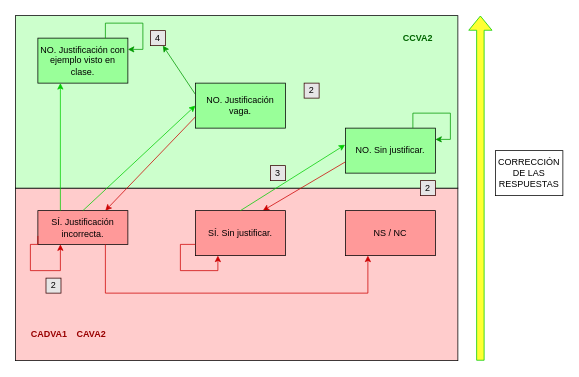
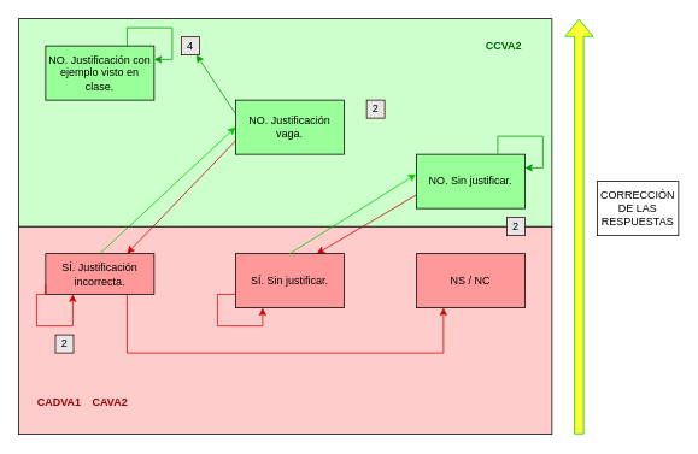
  <mxCell id="0" />
  <mxCell id="1" parent="0" />
  <mxCell id="2" value="" style="rounded=0;whiteSpace=wrap;html=1;fillColor=#FFCCCC;" parent="1" vertex="1"><mxGeometry x="20" y="250" width="590" height="230" as="geometry" /></mxCell>
  <mxCell id="3" value="" style="rounded=0;whiteSpace=wrap;html=1;fillColor=#CCFFCC;" parent="1" vertex="1"><mxGeometry x="20" y="20" width="590" height="230" as="geometry" /></mxCell>
  <mxCell id="4" value="NO. Justificación con ejemplo visto en clase." style="rounded=0;whiteSpace=wrap;html=1;fillColor=#99FF99;" parent="1" vertex="1"><mxGeometry x="50" y="50" width="120" height="60" as="geometry" /></mxCell>
  <mxCell id="5" style="rounded=0;orthogonalLoop=1;jettySize=auto;html=1;exitX=0;exitY=0.25;exitDx=0;exitDy=0;strokeColor=#009900;" edge="1" parent="1" source="6" target="28"><mxGeometry relative="1" as="geometry" /></mxCell>
  <mxCell id="6" value="NO. Justificación vaga." style="rounded=0;whiteSpace=wrap;html=1;fillColor=#99FF99;" parent="1" vertex="1"><mxGeometry x="260" y="110" width="120" height="60" as="geometry" /></mxCell>
  <mxCell id="7" style="rounded=0;orthogonalLoop=1;jettySize=auto;html=1;exitX=0;exitY=0.75;exitDx=0;exitDy=0;entryX=0.75;entryY=0;entryDx=0;entryDy=0;fillColor=#FF0000;strokeColor=#CC0000;" parent="1" source="6" target="10" edge="1"><mxGeometry relative="1" as="geometry" /></mxCell>
  <mxCell id="8" style="rounded=0;orthogonalLoop=1;jettySize=auto;html=1;exitX=0;exitY=0.75;exitDx=0;exitDy=0;entryX=0.75;entryY=0;entryDx=0;entryDy=0;strokeColor=#CC0000;" edge="1" parent="1" source="9" target="12"><mxGeometry relative="1" as="geometry" /></mxCell>
  <mxCell id="9" value="NO. Sin justificar." style="rounded=0;whiteSpace=wrap;html=1;fillColor=#99FF99;" parent="1" vertex="1"><mxGeometry x="460" y="170" width="120" height="60" as="geometry" /></mxCell>
  <mxCell id="10" value="SÍ. Justificación incorrecta." style="rounded=0;whiteSpace=wrap;html=1;fillColor=#FF9999;" parent="1" vertex="1"><mxGeometry x="50" y="280" width="120" height="45" as="geometry" /></mxCell>
  <mxCell id="11" value="NS / NC" style="rounded=0;whiteSpace=wrap;html=1;fillColor=#FF9999;" parent="1" vertex="1"><mxGeometry x="460" y="280" width="120" height="60" as="geometry" /></mxCell>
  <mxCell id="12" value="SÍ. Sin justificar." style="rounded=0;whiteSpace=wrap;html=1;fillColor=#FF9999;" parent="1" vertex="1"><mxGeometry x="260" y="280" width="120" height="60" as="geometry" /></mxCell>
- <mxCell id="13" value="" style="endArrow=classic;html=1;rounded=0;entryX=0.25;entryY=1;entryDx=0;entryDy=0;exitX=0.25;exitY=0;exitDx=0;exitDy=0;strokeColor=#00CC00;" parent="1" source="10" target="4" edge="1"><mxGeometry width="50" height="50" relative="1" as="geometry"><mxPoint x="90" y="160" as="sourcePoint" /><mxPoint x="110" y="110" as="targetPoint" /></mxGeometry></mxCell>
  <mxCell id="14" value="2" style="rounded=0;whiteSpace=wrap;html=1;strokeColor=#330000;fillColor=#E6E6E6;" parent="1" vertex="1"><mxGeometry x="405" y="110" width="20" height="20" as="geometry" /></mxCell>
  <mxCell id="15" value="2" style="rounded=0;whiteSpace=wrap;html=1;strokeColor=#330000;fillColor=#E6E6E6;" parent="1" vertex="1"><mxGeometry x="60.82" y="370" width="20" height="20" as="geometry" /></mxCell>
- <mxCell id="16" value="3" style="rounded=0;whiteSpace=wrap;html=1;strokeColor=#330000;fillColor=#E6E6E6;" parent="1" vertex="1"><mxGeometry x="360" y="220" width="20" height="20" as="geometry" /></mxCell>
  <mxCell id="17" value="2" style="rounded=0;whiteSpace=wrap;html=1;strokeColor=#330000;fillColor=#E6E6E6;" parent="1" vertex="1"><mxGeometry x="560" y="240" width="20" height="20" as="geometry" /></mxCell>
  <mxCell id="18" value="&lt;span style=&quot;&quot; lang=&quot;ES&quot;&gt;&lt;b&gt;&lt;font color=&quot;#006600&quot;&gt;CCVA2&lt;/font&gt;&lt;/b&gt;&lt;/span&gt;" style="text;whiteSpace=wrap;html=1;" parent="1" vertex="1"><mxGeometry x="534.59" y="36.49" width="45.41" height="27.03" as="geometry" /></mxCell>
  <mxCell id="19" value="&lt;span style=&quot;&quot; lang=&quot;ES&quot;&gt;&lt;b&gt;&lt;font color=&quot;#990000&quot;&gt;CADVA1&lt;/font&gt;&lt;/b&gt;&lt;/span&gt;" style="text;whiteSpace=wrap;html=1;" parent="1" vertex="1"><mxGeometry x="39.17" y="430.82" width="41.65" height="29.18" as="geometry" /></mxCell>
  <mxCell id="20" value="" style="shape=flexArrow;endArrow=classic;html=1;rounded=0;strokeColor=#00CC00;fontColor=#006600;fillColor=#FFFF33;" parent="1" edge="1"><mxGeometry width="50" height="50" relative="1" as="geometry"><mxPoint x="640" y="480" as="sourcePoint" /><mxPoint x="640" y="20" as="targetPoint" /></mxGeometry></mxCell>
  <mxCell id="21" value="CORRECCIÓN DE LAS RESPUESTAS" style="rounded=0;whiteSpace=wrap;html=1;rotation=0;" parent="1" vertex="1"><mxGeometry x="660" y="200" width="90" height="60" as="geometry" /></mxCell>
  <mxCell id="22" value="" style="endArrow=classic;html=1;rounded=0;entryX=0;entryY=0.5;entryDx=0;entryDy=0;exitX=0.5;exitY=0;exitDx=0;exitDy=0;strokeColor=#00CC00;" edge="1" parent="1" source="10" target="6"><mxGeometry width="50" height="50" relative="1" as="geometry"><mxPoint x="90" y="290" as="sourcePoint" /><mxPoint x="90" y="120" as="targetPoint" /></mxGeometry></mxCell>
  <mxCell id="23" value="" style="endArrow=classic;html=1;rounded=0;exitX=0;exitY=0.75;exitDx=0;exitDy=0;strokeColor=#CC0000;edgeStyle=orthogonalEdgeStyle;entryX=0.25;entryY=1;entryDx=0;entryDy=0;" edge="1" parent="1" source="10" target="10"><mxGeometry width="50" height="50" relative="1" as="geometry"><mxPoint x="90" y="290" as="sourcePoint" /><mxPoint x="90" y="120" as="targetPoint" /><Array as="points"><mxPoint x="40" y="325" /><mxPoint x="40" y="360" /><mxPoint x="80" y="360" /></Array></mxGeometry></mxCell>
  <mxCell id="24" value="" style="endArrow=classic;html=1;rounded=0;entryX=0.25;entryY=1;entryDx=0;entryDy=0;exitX=0.75;exitY=1;exitDx=0;exitDy=0;strokeColor=#CC0000;edgeStyle=orthogonalEdgeStyle;" edge="1" parent="1" source="10" target="11"><mxGeometry width="50" height="50" relative="1" as="geometry"><mxPoint x="120" y="290" as="sourcePoint" /><mxPoint x="270" y="150" as="targetPoint" /><Array as="points"><mxPoint x="140" y="390" /><mxPoint x="490" y="390" /></Array></mxGeometry></mxCell>
  <mxCell id="25" style="edgeStyle=orthogonalEdgeStyle;rounded=0;orthogonalLoop=1;jettySize=auto;html=1;exitX=0;exitY=0.75;exitDx=0;exitDy=0;entryX=0.25;entryY=1;entryDx=0;entryDy=0;strokeColor=#CC0000;" edge="1" parent="1" source="12" target="12"><mxGeometry relative="1" as="geometry"><Array as="points"><mxPoint x="240" y="325" /><mxPoint x="240" y="360" /><mxPoint x="290" y="360" /></Array></mxGeometry></mxCell>
  <mxCell id="26" value="" style="endArrow=classic;html=1;rounded=0;exitX=0.5;exitY=0;exitDx=0;exitDy=0;strokeColor=#00CC00;entryX=-0.003;entryY=0.37;entryDx=0;entryDy=0;entryPerimeter=0;" edge="1" parent="1" source="12" target="9"><mxGeometry width="50" height="50" relative="1" as="geometry"><mxPoint x="120" y="290" as="sourcePoint" /><mxPoint x="460" y="215" as="targetPoint" /></mxGeometry></mxCell>
  <mxCell id="27" style="edgeStyle=orthogonalEdgeStyle;rounded=0;orthogonalLoop=1;jettySize=auto;html=1;exitX=0.75;exitY=0;exitDx=0;exitDy=0;entryX=1;entryY=0.25;entryDx=0;entryDy=0;strokeColor=#009900;" edge="1" parent="1" source="4" target="4"><mxGeometry relative="1" as="geometry"><Array as="points"><mxPoint x="140" y="30" /><mxPoint x="190" y="30" /><mxPoint x="190" y="65" /></Array></mxGeometry></mxCell>
  <mxCell id="28" value="4" style="rounded=0;whiteSpace=wrap;html=1;strokeColor=#330000;fillColor=#E6E6E6;" vertex="1" parent="1"><mxGeometry x="200" y="40.01" width="20" height="20" as="geometry" /></mxCell>
  <mxCell id="29" style="edgeStyle=orthogonalEdgeStyle;rounded=0;orthogonalLoop=1;jettySize=auto;html=1;exitX=0.75;exitY=0;exitDx=0;exitDy=0;entryX=1;entryY=0.25;entryDx=0;entryDy=0;strokeColor=#009900;" edge="1" parent="1" source="9" target="9"><mxGeometry relative="1" as="geometry"><Array as="points"><mxPoint x="550" y="150" /><mxPoint x="600" y="150" /><mxPoint x="600" y="185" /></Array></mxGeometry></mxCell>
  <mxCell id="30" value="&lt;span style=&quot;&quot; lang=&quot;ES&quot;&gt;&lt;b&gt;&lt;font color=&quot;#990000&quot;&gt;CAVA2&lt;/font&gt;&lt;/b&gt;&lt;/span&gt;" style="text;whiteSpace=wrap;html=1;" vertex="1" parent="1"><mxGeometry x="100" y="430.82" width="41.65" height="29.18" as="geometry" /></mxCell>
